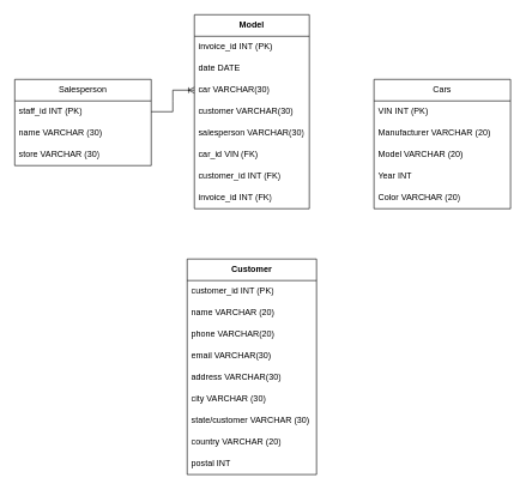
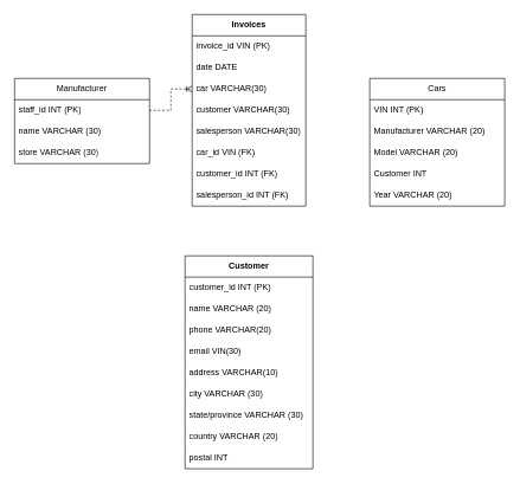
  <mxCell id="0" />
  <mxCell id="1" parent="0" />
- <mxCell id="2" value="&lt;b&gt;Model&lt;/b&gt;" style="swimlane;fontStyle=0;childLayout=stackLayout;horizontal=1;startSize=30;horizontalStack=0;resizeParent=1;resizeParentMax=0;resizeLast=0;collapsible=1;marginBottom=0;whiteSpace=wrap;html=1;" vertex="1" parent="1"><mxGeometry x="270" y="20" width="160" height="270" as="geometry" /></mxCell>
- <mxCell id="3" value="invoice_id INT (PK)" style="text;strokeColor=none;fillColor=none;align=left;verticalAlign=middle;spacingLeft=4;spacingRight=4;overflow=hidden;points=[[0,0.5],[1,0.5]];portConstraint=eastwest;rotatable=0;whiteSpace=wrap;html=1;" vertex="1" parent="2"><mxGeometry y="30" width="160" height="30" as="geometry" /></mxCell>
+ <mxCell id="2" value="&lt;b&gt;Invoices&lt;/b&gt;" style="swimlane;fontStyle=0;childLayout=stackLayout;horizontal=1;startSize=30;horizontalStack=0;resizeParent=1;resizeParentMax=0;resizeLast=0;collapsible=1;marginBottom=0;whiteSpace=wrap;html=1;" vertex="1" parent="1"><mxGeometry x="270" y="20" width="160" height="270" as="geometry" /></mxCell>
+ <mxCell id="3" value="invoice_id VIN (PK)" style="text;strokeColor=none;fillColor=none;align=left;verticalAlign=middle;spacingLeft=4;spacingRight=4;overflow=hidden;points=[[0,0.5],[1,0.5]];portConstraint=eastwest;rotatable=0;whiteSpace=wrap;html=1;" vertex="1" parent="2"><mxGeometry y="30" width="160" height="30" as="geometry" /></mxCell>
  <mxCell id="4" value="date DATE" style="text;strokeColor=none;fillColor=none;align=left;verticalAlign=middle;spacingLeft=4;spacingRight=4;overflow=hidden;points=[[0,0.5],[1,0.5]];portConstraint=eastwest;rotatable=0;whiteSpace=wrap;html=1;" vertex="1" parent="2"><mxGeometry y="60" width="160" height="30" as="geometry" /></mxCell>
  <mxCell id="5" value="car VARCHAR(30)" style="text;strokeColor=none;fillColor=none;align=left;verticalAlign=middle;spacingLeft=4;spacingRight=4;overflow=hidden;points=[[0,0.5],[1,0.5]];portConstraint=eastwest;rotatable=0;whiteSpace=wrap;html=1;" vertex="1" parent="2"><mxGeometry y="90" width="160" height="30" as="geometry" /></mxCell>
  <mxCell id="6" value="customer VARCHAR(30)" style="text;strokeColor=none;fillColor=none;align=left;verticalAlign=middle;spacingLeft=4;spacingRight=4;overflow=hidden;points=[[0,0.5],[1,0.5]];portConstraint=eastwest;rotatable=0;whiteSpace=wrap;html=1;" vertex="1" parent="2"><mxGeometry y="120" width="160" height="30" as="geometry" /></mxCell>
  <mxCell id="7" value="salesperson VARCHAR(30)" style="text;strokeColor=none;fillColor=none;align=left;verticalAlign=middle;spacingLeft=4;spacingRight=4;overflow=hidden;points=[[0,0.5],[1,0.5]];portConstraint=eastwest;rotatable=0;whiteSpace=wrap;html=1;" vertex="1" parent="2"><mxGeometry y="150" width="160" height="30" as="geometry" /></mxCell>
  <mxCell id="8" value="car_id VIN&amp;nbsp;&lt;span style=&quot;background-color: initial;&quot;&gt;(FK)&lt;/span&gt;" style="text;strokeColor=none;fillColor=none;align=left;verticalAlign=middle;spacingLeft=4;spacingRight=4;overflow=hidden;points=[[0,0.5],[1,0.5]];portConstraint=eastwest;rotatable=0;whiteSpace=wrap;html=1;" vertex="1" parent="2"><mxGeometry y="180" width="160" height="30" as="geometry" /></mxCell>
  <mxCell id="9" value="customer_id INT (FK)" style="text;strokeColor=none;fillColor=none;align=left;verticalAlign=middle;spacingLeft=4;spacingRight=4;overflow=hidden;points=[[0,0.5],[1,0.5]];portConstraint=eastwest;rotatable=0;whiteSpace=wrap;html=1;" vertex="1" parent="2"><mxGeometry y="210" width="160" height="30" as="geometry" /></mxCell>
- <mxCell id="10" value="invoice_id INT (FK)" style="text;strokeColor=none;fillColor=none;align=left;verticalAlign=middle;spacingLeft=4;spacingRight=4;overflow=hidden;points=[[0,0.5],[1,0.5]];portConstraint=eastwest;rotatable=0;whiteSpace=wrap;html=1;" vertex="1" parent="2"><mxGeometry y="240" width="160" height="30" as="geometry" /></mxCell>
+ <mxCell id="10" value="salesperson_id INT (FK)" style="text;strokeColor=none;fillColor=none;align=left;verticalAlign=middle;spacingLeft=4;spacingRight=4;overflow=hidden;points=[[0,0.5],[1,0.5]];portConstraint=eastwest;rotatable=0;whiteSpace=wrap;html=1;" vertex="1" parent="2"><mxGeometry y="240" width="160" height="30" as="geometry" /></mxCell>
  <mxCell id="11" value="Cars" style="swimlane;fontStyle=0;childLayout=stackLayout;horizontal=1;startSize=30;horizontalStack=0;resizeParent=1;resizeParentMax=0;resizeLast=0;collapsible=1;marginBottom=0;whiteSpace=wrap;html=1;" vertex="1" parent="1"><mxGeometry x="520" y="110" width="190" height="180" as="geometry" /></mxCell>
  <mxCell id="12" value="VIN INT (PK)" style="text;strokeColor=none;fillColor=none;align=left;verticalAlign=middle;spacingLeft=4;spacingRight=4;overflow=hidden;points=[[0,0.5],[1,0.5]];portConstraint=eastwest;rotatable=0;whiteSpace=wrap;html=1;" vertex="1" parent="11"><mxGeometry y="30" width="190" height="30" as="geometry" /></mxCell>
  <mxCell id="13" value="Manufacturer VARCHAR (20)" style="text;strokeColor=none;fillColor=none;align=left;verticalAlign=middle;spacingLeft=4;spacingRight=4;overflow=hidden;points=[[0,0.5],[1,0.5]];portConstraint=eastwest;rotatable=0;whiteSpace=wrap;html=1;" vertex="1" parent="11"><mxGeometry y="60" width="190" height="30" as="geometry" /></mxCell>
  <mxCell id="14" value="Model VARCHAR (20)" style="text;strokeColor=none;fillColor=none;align=left;verticalAlign=middle;spacingLeft=4;spacingRight=4;overflow=hidden;points=[[0,0.5],[1,0.5]];portConstraint=eastwest;rotatable=0;whiteSpace=wrap;html=1;" vertex="1" parent="11"><mxGeometry y="90" width="190" height="30" as="geometry" /></mxCell>
- <mxCell id="15" value="Year INT" style="text;strokeColor=none;fillColor=none;align=left;verticalAlign=middle;spacingLeft=4;spacingRight=4;overflow=hidden;points=[[0,0.5],[1,0.5]];portConstraint=eastwest;rotatable=0;whiteSpace=wrap;html=1;" vertex="1" parent="11"><mxGeometry y="120" width="190" height="30" as="geometry" /></mxCell>
- <mxCell id="16" value="Color VARCHAR (20)" style="text;strokeColor=none;fillColor=none;align=left;verticalAlign=middle;spacingLeft=4;spacingRight=4;overflow=hidden;points=[[0,0.5],[1,0.5]];portConstraint=eastwest;rotatable=0;whiteSpace=wrap;html=1;" vertex="1" parent="11"><mxGeometry y="150" width="190" height="30" as="geometry" /></mxCell>
+ <mxCell id="15" value="Customer INT" style="text;strokeColor=none;fillColor=none;align=left;verticalAlign=middle;spacingLeft=4;spacingRight=4;overflow=hidden;points=[[0,0.5],[1,0.5]];portConstraint=eastwest;rotatable=0;whiteSpace=wrap;html=1;" vertex="1" parent="11"><mxGeometry y="120" width="190" height="30" as="geometry" /></mxCell>
+ <mxCell id="16" value="Year VARCHAR (20)" style="text;strokeColor=none;fillColor=none;align=left;verticalAlign=middle;spacingLeft=4;spacingRight=4;overflow=hidden;points=[[0,0.5],[1,0.5]];portConstraint=eastwest;rotatable=0;whiteSpace=wrap;html=1;" vertex="1" parent="11"><mxGeometry y="150" width="190" height="30" as="geometry" /></mxCell>
  <mxCell id="17" value="&lt;b&gt;Customer&lt;/b&gt;" style="swimlane;fontStyle=0;childLayout=stackLayout;horizontal=1;startSize=30;horizontalStack=0;resizeParent=1;resizeParentMax=0;resizeLast=0;collapsible=1;marginBottom=0;whiteSpace=wrap;html=1;" vertex="1" parent="1"><mxGeometry x="260" y="360" width="180" height="300" as="geometry" /></mxCell>
  <mxCell id="18" value="customer_id INT (PK)" style="text;strokeColor=none;fillColor=none;align=left;verticalAlign=middle;spacingLeft=4;spacingRight=4;overflow=hidden;points=[[0,0.5],[1,0.5]];portConstraint=eastwest;rotatable=0;whiteSpace=wrap;html=1;" vertex="1" parent="17"><mxGeometry y="30" width="180" height="30" as="geometry" /></mxCell>
  <mxCell id="19" value="name VARCHAR (20)" style="text;strokeColor=none;fillColor=none;align=left;verticalAlign=middle;spacingLeft=4;spacingRight=4;overflow=hidden;points=[[0,0.5],[1,0.5]];portConstraint=eastwest;rotatable=0;whiteSpace=wrap;html=1;" vertex="1" parent="17"><mxGeometry y="60" width="180" height="30" as="geometry" /></mxCell>
  <mxCell id="20" value="phone VARCHAR(20)" style="text;strokeColor=none;fillColor=none;align=left;verticalAlign=middle;spacingLeft=4;spacingRight=4;overflow=hidden;points=[[0,0.5],[1,0.5]];portConstraint=eastwest;rotatable=0;whiteSpace=wrap;html=1;" vertex="1" parent="17"><mxGeometry y="90" width="180" height="30" as="geometry" /></mxCell>
- <mxCell id="21" value="email VARCHAR(30)" style="text;strokeColor=none;fillColor=none;align=left;verticalAlign=middle;spacingLeft=4;spacingRight=4;overflow=hidden;points=[[0,0.5],[1,0.5]];portConstraint=eastwest;rotatable=0;whiteSpace=wrap;html=1;" vertex="1" parent="17"><mxGeometry y="120" width="180" height="30" as="geometry" /></mxCell>
- <mxCell id="22" value="address VARCHAR(30)" style="text;strokeColor=none;fillColor=none;align=left;verticalAlign=middle;spacingLeft=4;spacingRight=4;overflow=hidden;points=[[0,0.5],[1,0.5]];portConstraint=eastwest;rotatable=0;whiteSpace=wrap;html=1;" vertex="1" parent="17"><mxGeometry y="150" width="180" height="30" as="geometry" /></mxCell>
+ <mxCell id="21" value="email VIN(30)" style="text;strokeColor=none;fillColor=none;align=left;verticalAlign=middle;spacingLeft=4;spacingRight=4;overflow=hidden;points=[[0,0.5],[1,0.5]];portConstraint=eastwest;rotatable=0;whiteSpace=wrap;html=1;" vertex="1" parent="17"><mxGeometry y="120" width="180" height="30" as="geometry" /></mxCell>
+ <mxCell id="22" value="address VARCHAR(10)" style="text;strokeColor=none;fillColor=none;align=left;verticalAlign=middle;spacingLeft=4;spacingRight=4;overflow=hidden;points=[[0,0.5],[1,0.5]];portConstraint=eastwest;rotatable=0;whiteSpace=wrap;html=1;" vertex="1" parent="17"><mxGeometry y="150" width="180" height="30" as="geometry" /></mxCell>
  <mxCell id="23" value="city VARCHAR (30)" style="text;strokeColor=none;fillColor=none;align=left;verticalAlign=middle;spacingLeft=4;spacingRight=4;overflow=hidden;points=[[0,0.5],[1,0.5]];portConstraint=eastwest;rotatable=0;whiteSpace=wrap;html=1;" vertex="1" parent="17"><mxGeometry y="180" width="180" height="30" as="geometry" /></mxCell>
- <mxCell id="24" value="state/customer VARCHAR (30)" style="text;strokeColor=none;fillColor=none;align=left;verticalAlign=middle;spacingLeft=4;spacingRight=4;overflow=hidden;points=[[0,0.5],[1,0.5]];portConstraint=eastwest;rotatable=0;whiteSpace=wrap;html=1;" vertex="1" parent="17"><mxGeometry y="210" width="180" height="30" as="geometry" /></mxCell>
+ <mxCell id="24" value="state/province VARCHAR (30)" style="text;strokeColor=none;fillColor=none;align=left;verticalAlign=middle;spacingLeft=4;spacingRight=4;overflow=hidden;points=[[0,0.5],[1,0.5]];portConstraint=eastwest;rotatable=0;whiteSpace=wrap;html=1;" vertex="1" parent="17"><mxGeometry y="210" width="180" height="30" as="geometry" /></mxCell>
  <mxCell id="25" value="country VARCHAR (20)" style="text;strokeColor=none;fillColor=none;align=left;verticalAlign=middle;spacingLeft=4;spacingRight=4;overflow=hidden;points=[[0,0.5],[1,0.5]];portConstraint=eastwest;rotatable=0;whiteSpace=wrap;html=1;" vertex="1" parent="17"><mxGeometry y="240" width="180" height="30" as="geometry" /></mxCell>
  <mxCell id="26" value="postal INT" style="text;strokeColor=none;fillColor=none;align=left;verticalAlign=middle;spacingLeft=4;spacingRight=4;overflow=hidden;points=[[0,0.5],[1,0.5]];portConstraint=eastwest;rotatable=0;whiteSpace=wrap;html=1;" vertex="1" parent="17"><mxGeometry y="270" width="180" height="30" as="geometry" /></mxCell>
- <mxCell id="27" value="Salesperson" style="swimlane;fontStyle=0;childLayout=stackLayout;horizontal=1;startSize=30;horizontalStack=0;resizeParent=1;resizeParentMax=0;resizeLast=0;collapsible=1;marginBottom=0;whiteSpace=wrap;html=1;" vertex="1" parent="1"><mxGeometry x="20" y="110" width="190" height="120" as="geometry" /></mxCell>
+ <mxCell id="27" value="Manufacturer" style="swimlane;fontStyle=0;childLayout=stackLayout;horizontal=1;startSize=30;horizontalStack=0;resizeParent=1;resizeParentMax=0;resizeLast=0;collapsible=1;marginBottom=0;whiteSpace=wrap;html=1;" vertex="1" parent="1"><mxGeometry x="20" y="110" width="190" height="120" as="geometry" /></mxCell>
  <mxCell id="28" value="staff_id INT (PK)" style="text;strokeColor=none;fillColor=none;align=left;verticalAlign=middle;spacingLeft=4;spacingRight=4;overflow=hidden;points=[[0,0.5],[1,0.5]];portConstraint=eastwest;rotatable=0;whiteSpace=wrap;html=1;" vertex="1" parent="27"><mxGeometry y="30" width="190" height="30" as="geometry" /></mxCell>
  <mxCell id="29" value="name VARCHAR (30)" style="text;strokeColor=none;fillColor=none;align=left;verticalAlign=middle;spacingLeft=4;spacingRight=4;overflow=hidden;points=[[0,0.5],[1,0.5]];portConstraint=eastwest;rotatable=0;whiteSpace=wrap;html=1;" vertex="1" parent="27"><mxGeometry y="60" width="190" height="30" as="geometry" /></mxCell>
  <mxCell id="30" value="store VARCHAR (30)" style="text;strokeColor=none;fillColor=none;align=left;verticalAlign=middle;spacingLeft=4;spacingRight=4;overflow=hidden;points=[[0,0.5],[1,0.5]];portConstraint=eastwest;rotatable=0;whiteSpace=wrap;html=1;" vertex="1" parent="27"><mxGeometry y="90" width="190" height="30" as="geometry" /></mxCell>
- <mxCell id="31" value="" style="edgeStyle=entityRelationEdgeStyle;fontSize=12;html=1;endArrow=ERoneToMany;rounded=0;exitX=1;exitY=0.5;exitDx=0;exitDy=0;entryX=0;entryY=0.5;entryDx=0;entryDy=0;" edge="1" parent="1" source="28" target="5"><mxGeometry width="100" height="100" relative="1" as="geometry"><mxPoint x="315" y="370" as="sourcePoint" /><mxPoint x="365" y="304" as="targetPoint" /></mxGeometry></mxCell>
+ <mxCell id="31" value="" style="edgeStyle=entityRelationEdgeStyle;fontSize=12;html=1;endArrow=ERoneToMany;rounded=0;exitX=1;exitY=0.5;exitDx=0;exitDy=0;entryX=0;entryY=0.5;entryDx=0;entryDy=0;dashed=1;" edge="1" parent="1" source="28" target="5"><mxGeometry width="100" height="100" relative="1" as="geometry"><mxPoint x="315" y="370" as="sourcePoint" /><mxPoint x="365" y="304" as="targetPoint" /></mxGeometry></mxCell>
